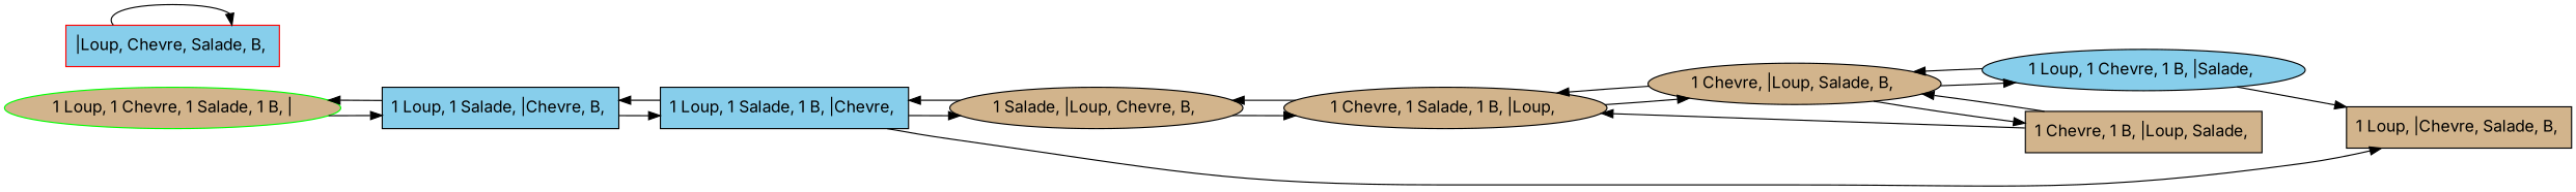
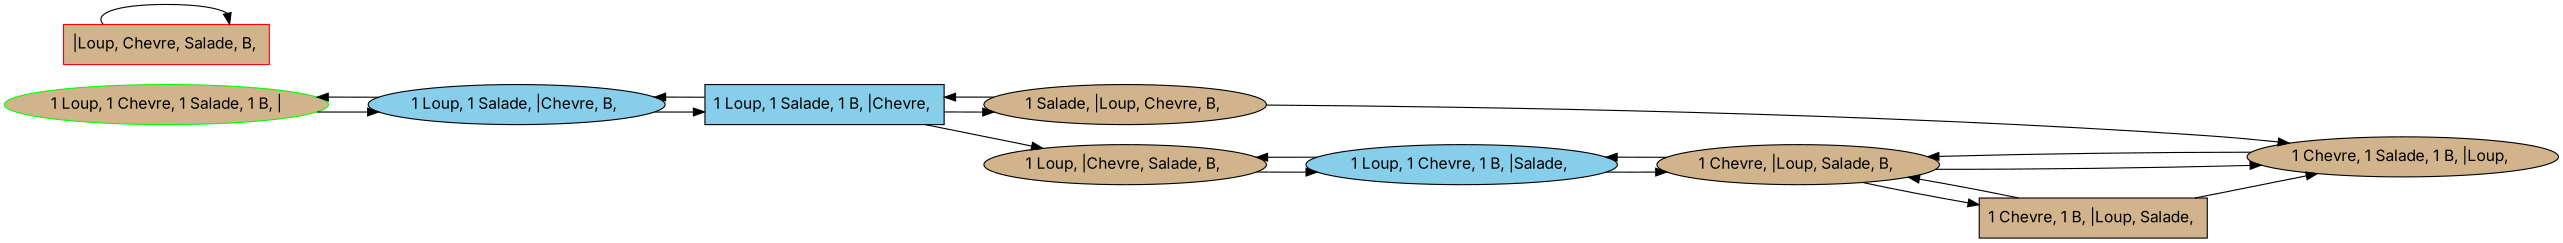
  digraph {
    fontname=Inter
    rankdir=LR
    node [fillcolor=tan fontname=Inter style=filled]
    edge [fontname=Inter]
    n1 [color=green label="1 Loup, 1 Chevre, 1 Salade, 1 B, |" shape=ellipse]
-   "1 Loup, 1 Salade, |Chevre, B, " [fillcolor=skyblue shape=box]
+   "1 Loup, 1 Salade, |Chevre, B, " [fillcolor=skyblue]
    "1 Loup, 1 Salade, 1 B, |Chevre, " [fillcolor=skyblue shape=box]
-   n4 [color=red fillcolor=skyblue label="|Loup, Chevre, Salade, B, " shape=box]
+   n4 [color=red label="|Loup, Chevre, Salade, B, " shape=box]
    "1 Salade, |Loup, Chevre, B, "
-   "1 Loup, |Chevre, Salade, B, " [shape=box]
+   "1 Loup, |Chevre, Salade, B, "
    "1 Chevre, 1 Salade, 1 B, |Loup, "
    "1 Loup, 1 Chevre, 1 B, |Salade, " [fillcolor=skyblue]
    "1 Chevre, |Loup, Salade, B, "
    "1 Chevre, 1 B, |Loup, Salade, " [shape=box]
    n1 -> "1 Loup, 1 Salade, |Chevre, B, "
    "1 Loup, 1 Salade, |Chevre, B, " -> n1
    "1 Loup, 1 Salade, |Chevre, B, " -> "1 Loup, 1 Salade, 1 B, |Chevre, "
    "1 Loup, 1 Salade, 1 B, |Chevre, " -> "1 Loup, 1 Salade, |Chevre, B, "
    "1 Loup, 1 Salade, 1 B, |Chevre, " -> "1 Salade, |Loup, Chevre, B, "
    "1 Loup, 1 Salade, 1 B, |Chevre, " -> "1 Loup, |Chevre, Salade, B, "
    n4 -> n4
    "1 Salade, |Loup, Chevre, B, " -> "1 Loup, 1 Salade, 1 B, |Chevre, "
    "1 Salade, |Loup, Chevre, B, " -> "1 Chevre, 1 Salade, 1 B, |Loup, "
-   "1 Chevre, 1 Salade, 1 B, |Loup, " -> "1 Salade, |Loup, Chevre, B, "
+   "1 Loup, |Chevre, Salade, B, " -> "1 Loup, 1 Chevre, 1 B, |Salade, "
    "1 Chevre, 1 Salade, 1 B, |Loup, " -> "1 Chevre, |Loup, Salade, B, "
    "1 Loup, 1 Chevre, 1 B, |Salade, " -> "1 Loup, |Chevre, Salade, B, "
    "1 Loup, 1 Chevre, 1 B, |Salade, " -> "1 Chevre, |Loup, Salade, B, "
    "1 Chevre, |Loup, Salade, B, " -> "1 Chevre, 1 Salade, 1 B, |Loup, "
    "1 Chevre, |Loup, Salade, B, " -> "1 Loup, 1 Chevre, 1 B, |Salade, "
    "1 Chevre, |Loup, Salade, B, " -> "1 Chevre, 1 B, |Loup, Salade, "
    "1 Chevre, 1 B, |Loup, Salade, " -> "1 Chevre, 1 Salade, 1 B, |Loup, "
    "1 Chevre, 1 B, |Loup, Salade, " -> "1 Chevre, |Loup, Salade, B, "
  }
